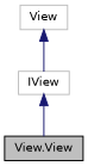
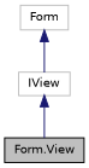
  digraph {
    node [color=grey75 fillcolor=white fontname=Helvetica fontsize=10 shape=record style=filled]
    edge [color=midnightblue dir=back fontname=Helvetica fontsize=10 labelfontname=Helvetica labelfontsize=10 style=solid]
-   n1 [color=black fillcolor=grey75 fontcolor=black height=0.2 label="View.View" width=0.4]
-   n2 [height=0.2 label=View width=0.4]
+   n1 [color=black fillcolor=grey75 fontcolor=black height=0.2 label="Form.View" width=0.4]
+   n2 [height=0.2 label=Form width=0.4]
    n3 [height=0.2 label=IView width=0.4]
    n2 -> n3
    n3 -> n1
  }
